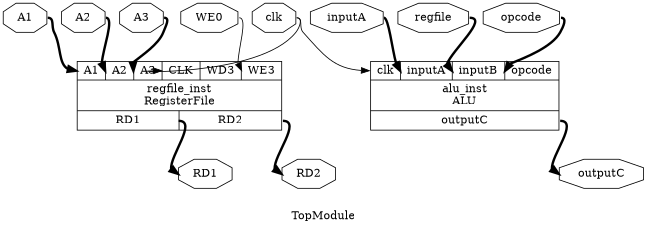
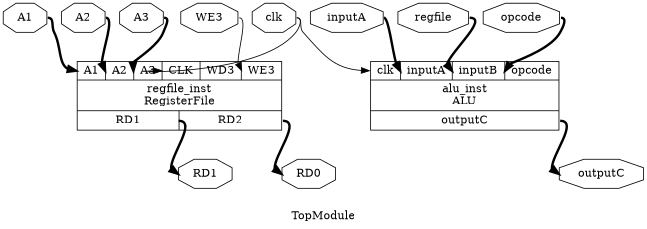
  digraph {
    label=TopModule
    rankdir=TB
    remincross=true
    node [color=black fontcolor=black shape=octagon]
    edge [color=black fontcolor=black headport=w style="setlinewidth(3)" tailport=e]
-   n1 [label=RD2]
+   n1 [label=RD0]
    n2 [label=RD1]
    n3 [label=outputC]
    n4 [label="{{<p7> A1|<p6> A2|<p5> A3|<p13> CLK|<p4> WD3|<p8> WE3}|regfile_inst\nRegisterFile|{<p2> RD1|<p1> RD2}}" shape=record color="" fontcolor=""]
    n5 [label=A3]
    n6 [label=A2]
    n7 [label=A1]
-   n8 [label=WE0]
+   n8 [label=WE3]
    n9 [label=opcode]
    n10 [label="{{<p12> clk|<p11> inputA|<p10> inputB|<p9> opcode}|alu_inst\nALU|{<p3> outputC}}" shape=record color="" fontcolor=""]
    n11 [label=regfile]
    n12 [label=inputA]
    n13 [label=clk]
    n4 -> n1 [tailport="p1:e"]
    n4 -> n2 [tailport="p2:e"]
    n5 -> n4 [headport="p5:w"]
    n6 -> n4 [headport="p6:w"]
    n7 -> n4 [headport="p7:w"]
    n8 -> n4 [headport="p8:w" style=""]
    n9 -> n10 [headport="p9:w"]
    n10 -> n3 [tailport="p3:e"]
    n11 -> n10 [headport="p10:w"]
    n12 -> n10 [headport="p11:w"]
    n13 -> n4 [headport="p13:w" style=""]
    n13 -> n10 [headport="p12:w" style=""]
  }
